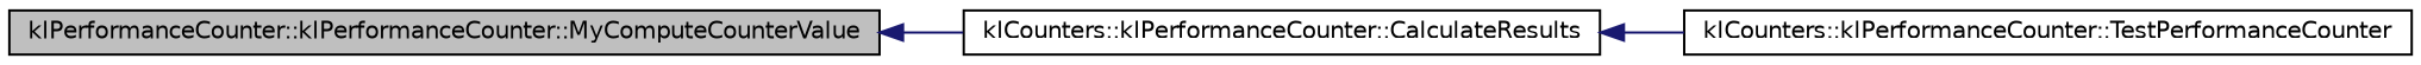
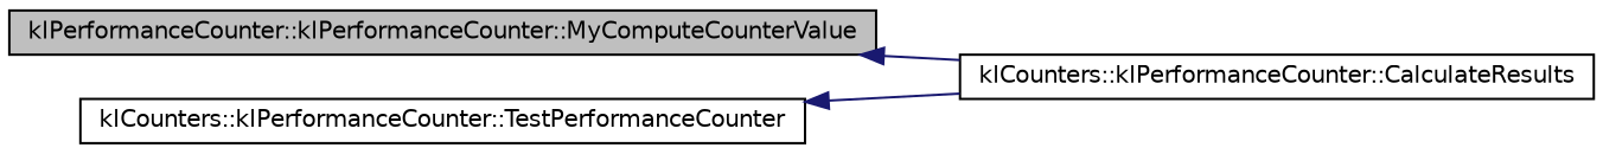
  digraph {
    rankdir=LR
    node [color=black fillcolor=white fontname=Helvetica fontsize=10 shape=record style=filled]
    edge [color=midnightblue dir=back fontname=Helvetica fontsize=10 labelfontname=Helvetica labelfontsize=10 style=solid]
    n1 [fillcolor=grey75 fontcolor=black height=0.2 label="klPerformanceCounter::klPerformanceCounter::MyComputeCounterValue" width=0.4]
    n2 [height=0.2 label="klCounters::klPerformanceCounter::CalculateResults" width=0.4]
    n3 [height=0.2 label="klCounters::klPerformanceCounter::TestPerformanceCounter" width=0.4]
    n1 -> n2
-   n2 -> n3
+   n3 -> n2
  }
